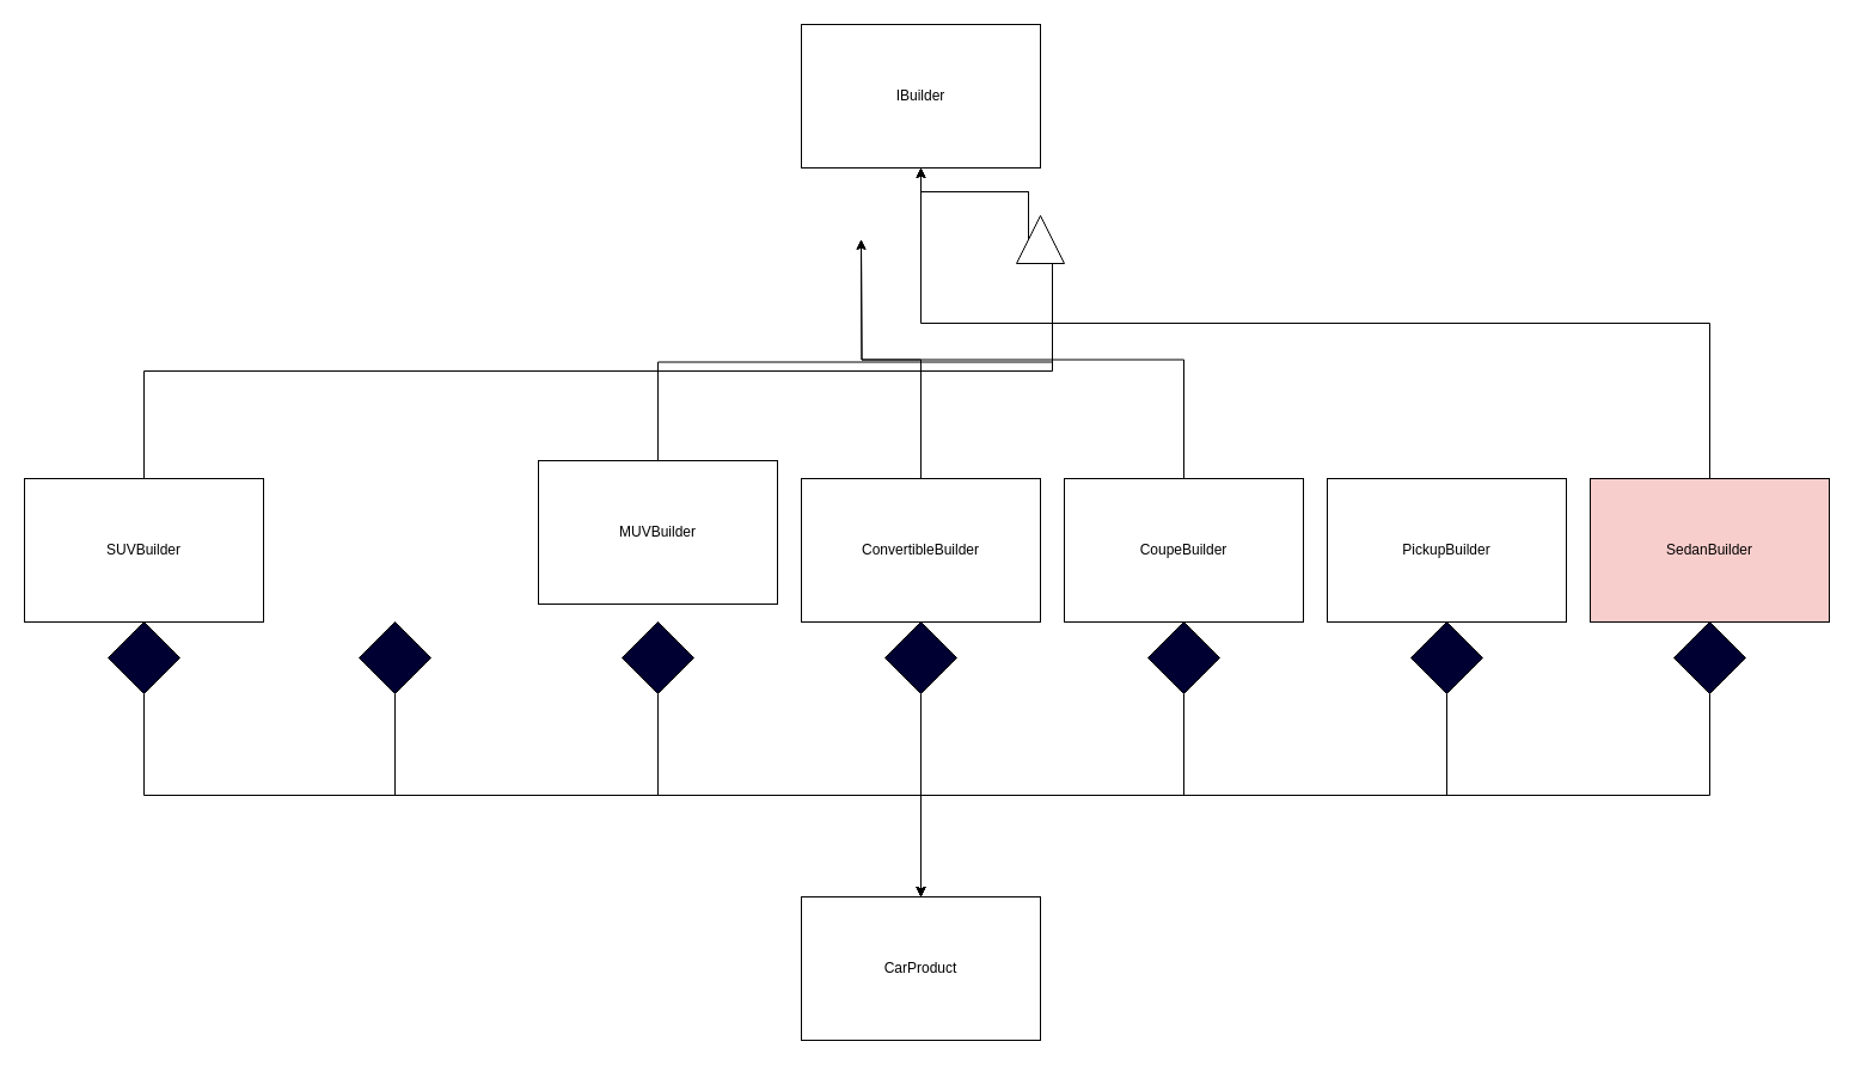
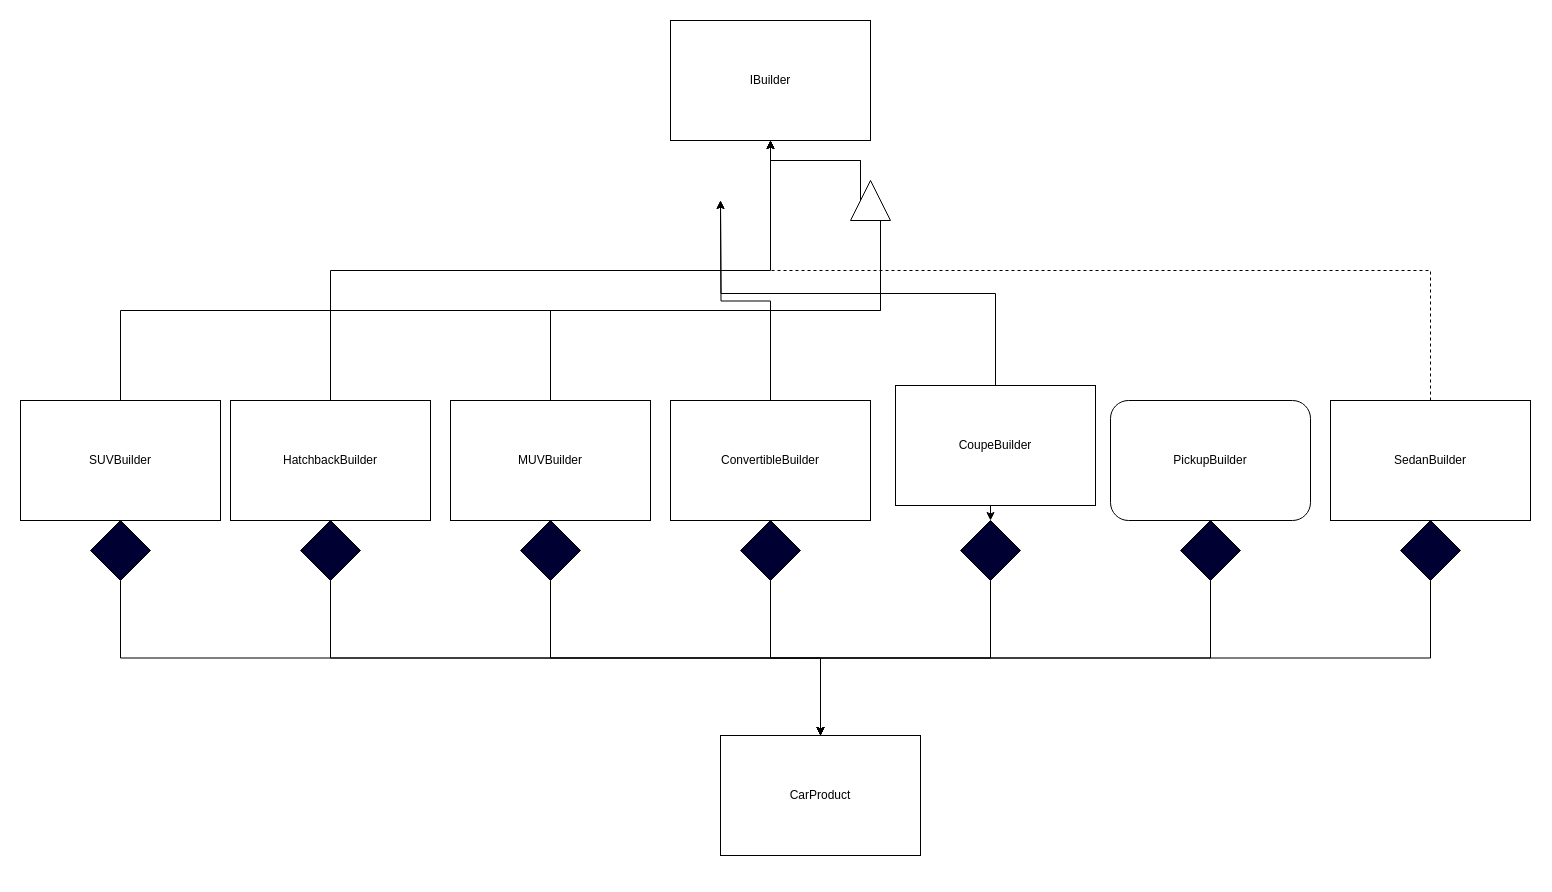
  <mxCell id="0" />
  <mxCell id="1" parent="0" />
  <mxCell id="2" value="IBuilder" style="rounded=0;whiteSpace=wrap;html=1;" parent="1" vertex="1"><mxGeometry x="670" y="20" width="200" height="120" as="geometry" /></mxCell>
+ <mxCell id="3" style="edgeStyle=orthogonalEdgeStyle;rounded=0;orthogonalLoop=1;jettySize=auto;html=1;exitX=0.5;exitY=0;exitDx=0;exitDy=0;entryX=0.5;entryY=1;entryDx=0;entryDy=0;" parent="1" source="5" target="2" edge="1"><mxGeometry relative="1" as="geometry" /></mxCell>
  <mxCell id="4" style="edgeStyle=orthogonalEdgeStyle;rounded=0;orthogonalLoop=1;jettySize=auto;html=1;exitX=0.5;exitY=1;exitDx=0;exitDy=0;entryX=0.5;entryY=0;entryDx=0;entryDy=0;" edge="1" parent="1" source="26" target="23"><mxGeometry relative="1" as="geometry" /></mxCell>
- <mxCell id="6" style="edgeStyle=orthogonalEdgeStyle;rounded=0;orthogonalLoop=1;jettySize=auto;html=1;exitX=0.5;exitY=0;exitDx=0;exitDy=0;entryX=0.5;entryY=1;entryDx=0;entryDy=0;" parent="1" source="8" target="2" edge="1"><mxGeometry relative="1" as="geometry" /></mxCell>
+ <mxCell id="5" value="HatchbackBuilder" style="rounded=0;whiteSpace=wrap;html=1;" parent="1" vertex="1"><mxGeometry x="230" y="400" width="200" height="120" as="geometry" /></mxCell>
+ <mxCell id="6" style="edgeStyle=orthogonalEdgeStyle;rounded=0;orthogonalLoop=1;jettySize=auto;html=1;exitX=0.5;exitY=0;exitDx=0;exitDy=0;entryX=0.5;entryY=1;entryDx=0;entryDy=0;dashed=1;" parent="1" source="8" target="2" edge="1"><mxGeometry relative="1" as="geometry" /></mxCell>
  <mxCell id="7" style="edgeStyle=orthogonalEdgeStyle;rounded=0;orthogonalLoop=1;jettySize=auto;html=1;exitX=0.5;exitY=1;exitDx=0;exitDy=0;entryX=0.5;entryY=0;entryDx=0;entryDy=0;" edge="1" parent="1" source="33" target="23"><mxGeometry relative="1" as="geometry" /></mxCell>
- <mxCell id="8" value="SedanBuilder" style="rounded=0;whiteSpace=wrap;html=1;fillColor=#f8cecc;" parent="1" vertex="1"><mxGeometry x="1330" y="400" width="200" height="120" as="geometry" /></mxCell>
+ <mxCell id="8" value="SedanBuilder" style="rounded=0;whiteSpace=wrap;html=1;" parent="1" vertex="1"><mxGeometry x="1330" y="400" width="200" height="120" as="geometry" /></mxCell>
  <mxCell id="9" style="edgeStyle=orthogonalEdgeStyle;rounded=0;orthogonalLoop=1;jettySize=auto;html=1;exitX=0.5;exitY=0;exitDx=0;exitDy=0;entryX=0.5;entryY=1;entryDx=0;entryDy=0;" parent="1" source="36" target="2" edge="1"><mxGeometry relative="1" as="geometry" /></mxCell>
  <mxCell id="10" style="edgeStyle=orthogonalEdgeStyle;rounded=0;orthogonalLoop=1;jettySize=auto;html=1;exitX=0.5;exitY=1;exitDx=0;exitDy=0;entryX=0.5;entryY=0;entryDx=0;entryDy=0;" edge="1" parent="1" source="25" target="23"><mxGeometry relative="1" as="geometry" /></mxCell>
  <mxCell id="11" value="SUVBuilder" style="rounded=0;whiteSpace=wrap;html=1;" parent="1" vertex="1"><mxGeometry x="20" y="400" width="200" height="120" as="geometry" /></mxCell>
  <mxCell id="12" style="edgeStyle=orthogonalEdgeStyle;rounded=0;orthogonalLoop=1;jettySize=auto;html=1;exitX=0.5;exitY=0;exitDx=0;exitDy=0;entryX=0.5;entryY=1;entryDx=0;entryDy=0;" parent="1" source="36" target="2" edge="1"><mxGeometry relative="1" as="geometry" /></mxCell>
  <mxCell id="13" style="edgeStyle=orthogonalEdgeStyle;rounded=0;orthogonalLoop=1;jettySize=auto;html=1;exitX=0.5;exitY=1;exitDx=0;exitDy=0;entryX=0.5;entryY=0;entryDx=0;entryDy=0;" edge="1" parent="1" source="28" target="23"><mxGeometry relative="1" as="geometry"><mxPoint x="770" y="760" as="targetPoint" /></mxGeometry></mxCell>
- <mxCell id="14" value="MUVBuilder" style="rounded=0;whiteSpace=wrap;html=1;" parent="1" vertex="1"><mxGeometry x="450" y="385" width="200" height="120" as="geometry" /></mxCell>
+ <mxCell id="14" value="MUVBuilder" style="rounded=0;whiteSpace=wrap;html=1;" parent="1" vertex="1"><mxGeometry x="450" y="400" width="200" height="120" as="geometry" /></mxCell>
  <mxCell id="15" style="edgeStyle=orthogonalEdgeStyle;rounded=0;orthogonalLoop=1;jettySize=auto;html=1;exitX=0.5;exitY=0;exitDx=0;exitDy=0;" parent="1" source="17" edge="1"><mxGeometry relative="1" as="geometry"><mxPoint x="720" y="200" as="targetPoint" /></mxGeometry></mxCell>
  <mxCell id="16" style="edgeStyle=orthogonalEdgeStyle;rounded=0;orthogonalLoop=1;jettySize=auto;html=1;exitX=0.5;exitY=1;exitDx=0;exitDy=0;" edge="1" parent="1" source="27" target="23"><mxGeometry relative="1" as="geometry" /></mxCell>
  <mxCell id="17" value="ConvertibleBuilder" style="rounded=0;whiteSpace=wrap;html=1;" parent="1" vertex="1"><mxGeometry x="670" y="400" width="200" height="120" as="geometry" /></mxCell>
  <mxCell id="18" style="edgeStyle=orthogonalEdgeStyle;rounded=0;orthogonalLoop=1;jettySize=auto;html=1;exitX=0.5;exitY=0;exitDx=0;exitDy=0;" parent="1" source="20" edge="1"><mxGeometry relative="1" as="geometry"><mxPoint x="720" y="200" as="targetPoint" /></mxGeometry></mxCell>
  <mxCell id="19" style="edgeStyle=orthogonalEdgeStyle;rounded=0;orthogonalLoop=1;jettySize=auto;html=1;exitX=0.5;exitY=1;exitDx=0;exitDy=0;entryX=0.5;entryY=0;entryDx=0;entryDy=0;" edge="1" parent="1" source="30" target="23"><mxGeometry relative="1" as="geometry"><mxPoint x="770" y="710" as="targetPoint" /></mxGeometry></mxCell>
- <mxCell id="20" value="CoupeBuilder" style="rounded=0;whiteSpace=wrap;html=1;" parent="1" vertex="1"><mxGeometry x="890" y="400" width="200" height="120" as="geometry" /></mxCell>
+ <mxCell id="20" value="CoupeBuilder" style="rounded=0;whiteSpace=wrap;html=1;" parent="1" vertex="1"><mxGeometry x="895" y="385" width="200" height="120" as="geometry" /></mxCell>
  <mxCell id="21" style="edgeStyle=orthogonalEdgeStyle;rounded=0;orthogonalLoop=1;jettySize=auto;html=1;exitX=0.5;exitY=1;exitDx=0;exitDy=0;entryX=0.5;entryY=0;entryDx=0;entryDy=0;" edge="1" parent="1" source="32" target="23"><mxGeometry relative="1" as="geometry"><mxPoint x="770" y="700" as="targetPoint" /></mxGeometry></mxCell>
- <mxCell id="22" value="PickupBuilder" style="rounded=0;whiteSpace=wrap;html=1;" parent="1" vertex="1"><mxGeometry x="1110" y="400" width="200" height="120" as="geometry" /></mxCell>
- <mxCell id="23" value="CarProduct" style="rounded=0;whiteSpace=wrap;html=1;" parent="1" vertex="1"><mxGeometry x="670" y="750" width="200" height="120" as="geometry" /></mxCell>
+ <mxCell id="22" value="PickupBuilder" style="whiteSpace=wrap;html=1;rounded=1;" parent="1" vertex="1"><mxGeometry x="1110" y="400" width="200" height="120" as="geometry" /></mxCell>
+ <mxCell id="23" value="CarProduct" style="rounded=0;whiteSpace=wrap;html=1;" parent="1" vertex="1"><mxGeometry x="720" y="735" width="200" height="120" as="geometry" /></mxCell>
  <mxCell id="24" value="" style="edgeStyle=orthogonalEdgeStyle;rounded=0;orthogonalLoop=1;jettySize=auto;html=1;exitX=0.5;exitY=1;exitDx=0;exitDy=0;entryX=0.5;entryY=0;entryDx=0;entryDy=0;" edge="1" parent="1" source="11" target="25"><mxGeometry relative="1" as="geometry"><mxPoint x="120" y="520" as="sourcePoint" /><mxPoint x="770" y="750" as="targetPoint" /></mxGeometry></mxCell>
  <mxCell id="25" value="" style="rhombus;whiteSpace=wrap;html=1;fillColor=#000033;" vertex="1" parent="1"><mxGeometry x="90" y="520" width="60" height="60" as="geometry" /></mxCell>
  <mxCell id="26" value="" style="rhombus;whiteSpace=wrap;html=1;fillColor=#000033;" vertex="1" parent="1"><mxGeometry x="300" y="520" width="60" height="60" as="geometry" /></mxCell>
  <mxCell id="27" value="" style="rhombus;whiteSpace=wrap;html=1;fillColor=#000033;" vertex="1" parent="1"><mxGeometry x="740" y="520" width="60" height="60" as="geometry" /></mxCell>
  <mxCell id="28" value="" style="rhombus;whiteSpace=wrap;html=1;fillColor=#000033;" vertex="1" parent="1"><mxGeometry x="520" y="520" width="60" height="60" as="geometry" /></mxCell>
  <mxCell id="29" value="" style="edgeStyle=orthogonalEdgeStyle;rounded=0;orthogonalLoop=1;jettySize=auto;html=1;exitX=0.5;exitY=1;exitDx=0;exitDy=0;entryX=0.5;entryY=0;entryDx=0;entryDy=0;" edge="1" parent="1" source="20" target="30"><mxGeometry relative="1" as="geometry"><mxPoint x="770" y="750" as="targetPoint" /><mxPoint x="990" y="520" as="sourcePoint" /></mxGeometry></mxCell>
  <mxCell id="30" value="" style="rhombus;whiteSpace=wrap;html=1;fillColor=#000033;" vertex="1" parent="1"><mxGeometry x="960" y="520" width="60" height="60" as="geometry" /></mxCell>
  <mxCell id="31" value="" style="edgeStyle=orthogonalEdgeStyle;rounded=0;orthogonalLoop=1;jettySize=auto;html=1;exitX=0.5;exitY=1;exitDx=0;exitDy=0;entryX=0.5;entryY=0;entryDx=0;entryDy=0;" edge="1" parent="1" source="22" target="32"><mxGeometry relative="1" as="geometry"><mxPoint x="770" y="750" as="targetPoint" /><mxPoint x="1210" y="520" as="sourcePoint" /></mxGeometry></mxCell>
  <mxCell id="32" value="" style="rhombus;whiteSpace=wrap;html=1;fillColor=#000033;" vertex="1" parent="1"><mxGeometry x="1180" y="520" width="60" height="60" as="geometry" /></mxCell>
  <mxCell id="33" value="" style="rhombus;whiteSpace=wrap;html=1;fillColor=#000033;" vertex="1" parent="1"><mxGeometry x="1400" y="520" width="60" height="60" as="geometry" /></mxCell>
  <mxCell id="34" value="" style="edgeStyle=orthogonalEdgeStyle;rounded=0;orthogonalLoop=1;jettySize=auto;html=1;exitX=0.5;exitY=0;exitDx=0;exitDy=0;entryX=0.5;entryY=1;entryDx=0;entryDy=0;" edge="1" parent="1" source="14" target="36"><mxGeometry relative="1" as="geometry"><mxPoint x="550" y="400" as="sourcePoint" /><mxPoint x="770" y="200" as="targetPoint" /></mxGeometry></mxCell>
  <mxCell id="35" value="" style="edgeStyle=orthogonalEdgeStyle;rounded=0;orthogonalLoop=1;jettySize=auto;html=1;exitX=0.5;exitY=0;exitDx=0;exitDy=0;entryX=0.5;entryY=1;entryDx=0;entryDy=0;" edge="1" parent="1" source="11" target="36"><mxGeometry relative="1" as="geometry"><mxPoint x="120" y="400" as="sourcePoint" /><mxPoint x="770" y="200" as="targetPoint" /></mxGeometry></mxCell>
  <mxCell id="36" value="" style="triangle;whiteSpace=wrap;html=1;rotation=-90;" parent="1" vertex="1"><mxGeometry x="850" y="180" width="40" height="40" as="geometry" /></mxCell>
